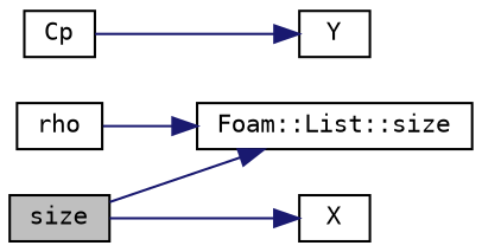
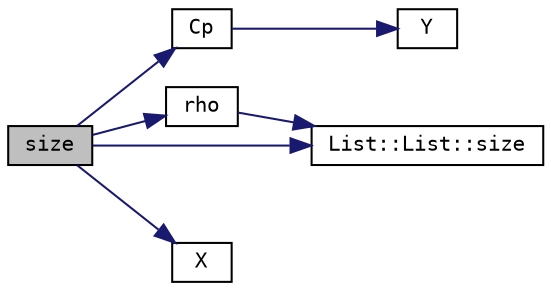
  digraph {
    fontname="DejaVu Sans Mono"
    rankdir=LR
    node [color=black fontname="DejaVu Sans Mono" fontsize=10 shape=record]
    edge [color=midnightblue fontname="DejaVu Sans Mono" fontsize=10 labelfontname=FreeSans labelfontsize=10 style=solid]
    n1 [fillcolor=grey75 fontcolor=black height=0.2 label=size style=filled width=0.4]
    n2 [height=0.2 label=Cp width=0.4]
    n3 [height=0.2 label=rho width=0.4]
-   n4 [height=0.2 label="Foam::List::size" width=0.4]
+   n4 [height=0.2 label="List::List::size" width=0.4]
    n5 [height=0.2 label=X width=0.4]
    n6 [height=0.2 label=Y width=0.4]
+   n1 -> n2
+   n1 -> n3
    n1 -> n4
    n1 -> n5
    n2 -> n6
    n3 -> n4
  }
